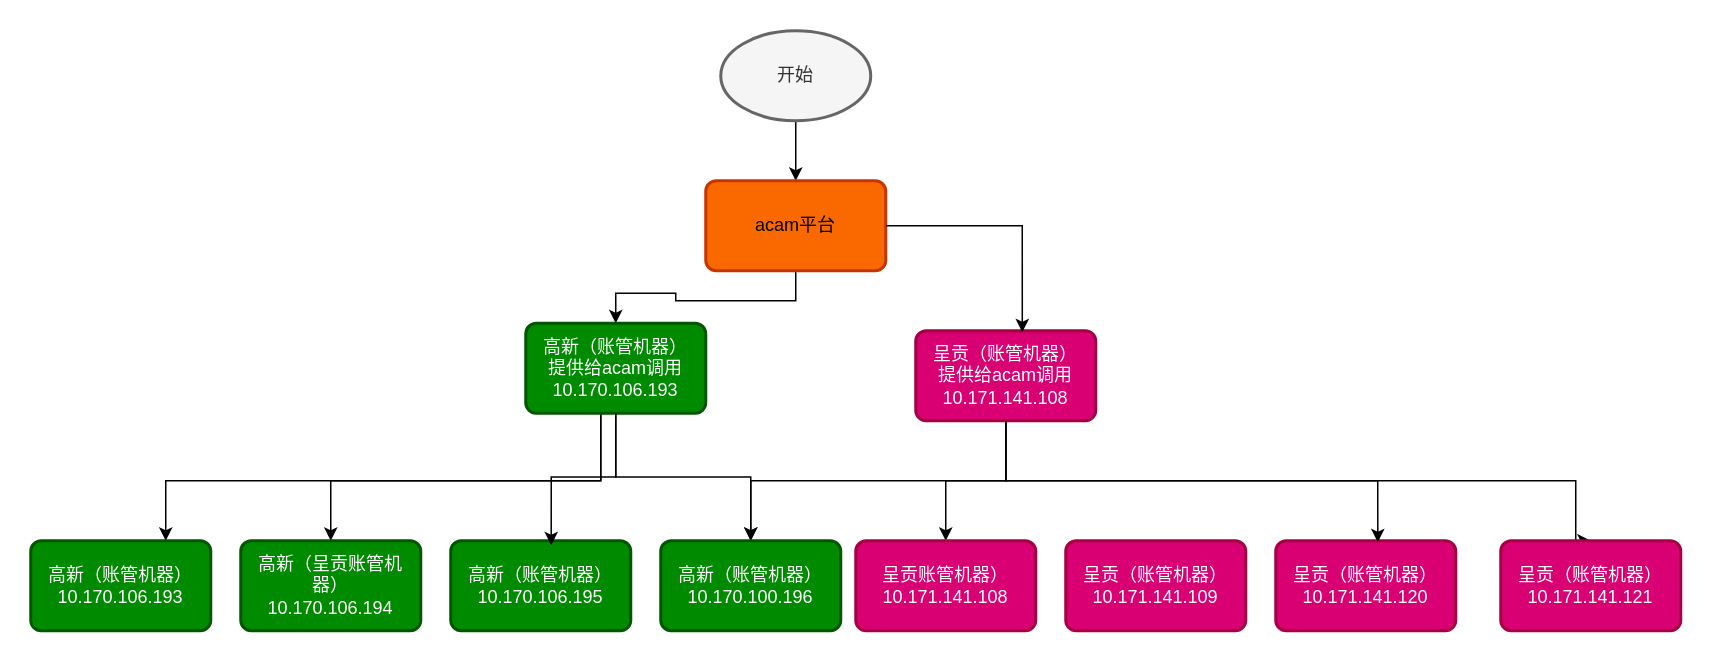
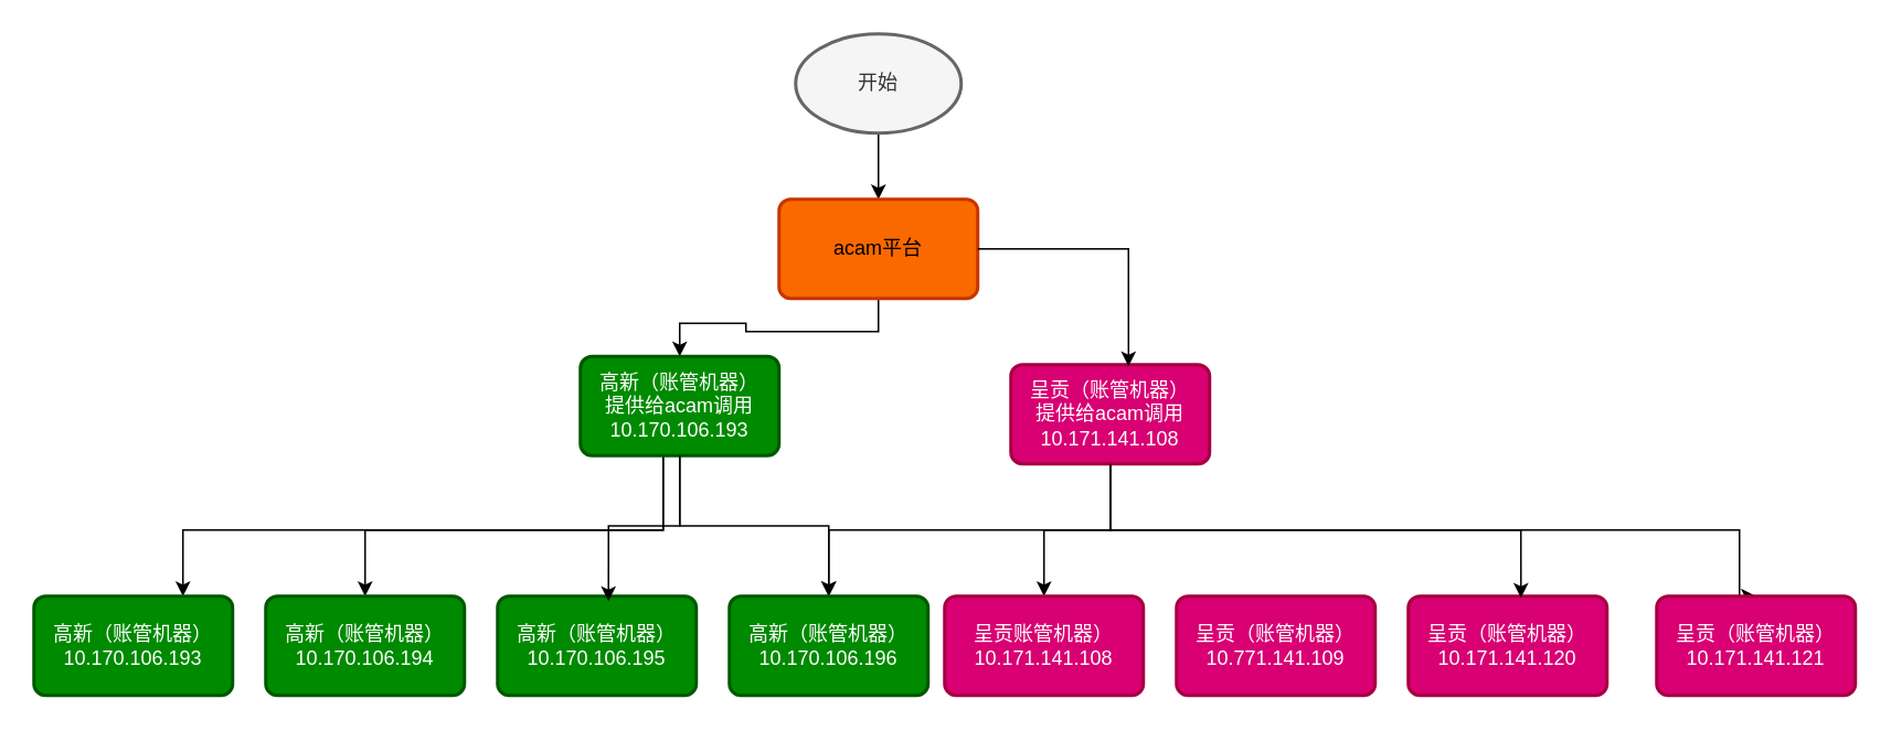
  <mxCell id="0" />
  <mxCell id="1" parent="0" />
  <mxCell id="2" value="" style="edgeStyle=orthogonalEdgeStyle;rounded=0;orthogonalLoop=1;jettySize=auto;html=1;" edge="1" parent="1" source="3" target="5"><mxGeometry relative="1" as="geometry" /></mxCell>
  <mxCell id="3" value="开始" style="strokeWidth=2;html=1;shape=mxgraph.flowchart.start_1;whiteSpace=wrap;fillColor=#f5f5f5;fontColor=#333333;strokeColor=#666666;" vertex="1" parent="1"><mxGeometry x="480" y="20" width="100" height="60" as="geometry" /></mxCell>
  <mxCell id="4" style="edgeStyle=orthogonalEdgeStyle;rounded=0;orthogonalLoop=1;jettySize=auto;html=1;" edge="1" parent="1" source="5" target="9"><mxGeometry relative="1" as="geometry" /></mxCell>
  <mxCell id="5" value="acam平台" style="rounded=1;whiteSpace=wrap;html=1;absoluteArcSize=1;arcSize=14;strokeWidth=2;fillColor=#fa6800;fontColor=#000000;strokeColor=#C73500;" vertex="1" parent="1"><mxGeometry x="470" y="120" width="120" height="60" as="geometry" /></mxCell>
  <mxCell id="6" style="edgeStyle=orthogonalEdgeStyle;rounded=0;orthogonalLoop=1;jettySize=auto;html=1;entryX=0.75;entryY=0;entryDx=0;entryDy=0;" edge="1" parent="1" source="9" target="15"><mxGeometry relative="1" as="geometry"><Array as="points"><mxPoint x="400" y="320" /><mxPoint x="110" y="320" /></Array></mxGeometry></mxCell>
  <mxCell id="7" style="edgeStyle=orthogonalEdgeStyle;rounded=0;orthogonalLoop=1;jettySize=auto;html=1;" edge="1" parent="1" source="9" target="16"><mxGeometry relative="1" as="geometry"><Array as="points"><mxPoint x="400" y="320" /><mxPoint x="220" y="320" /></Array></mxGeometry></mxCell>
  <mxCell id="8" style="edgeStyle=orthogonalEdgeStyle;rounded=0;orthogonalLoop=1;jettySize=auto;html=1;entryX=0.5;entryY=0;entryDx=0;entryDy=0;" edge="1" parent="1" source="9" target="18"><mxGeometry relative="1" as="geometry" /></mxCell>
  <mxCell id="9" value="高新（账管机器）&lt;br&gt;提供给acam调用&lt;br&gt;10.170.106.193" style="rounded=1;whiteSpace=wrap;html=1;absoluteArcSize=1;arcSize=14;strokeWidth=2;fillColor=#008a00;strokeColor=#005700;fontColor=#ffffff;" vertex="1" parent="1"><mxGeometry x="350" y="215" width="120" height="60" as="geometry" /></mxCell>
  <mxCell id="10" style="edgeStyle=orthogonalEdgeStyle;rounded=0;orthogonalLoop=1;jettySize=auto;html=1;entryX=0.5;entryY=0;entryDx=0;entryDy=0;" edge="1" parent="1" source="13" target="18"><mxGeometry relative="1" as="geometry"><Array as="points"><mxPoint x="670" y="320" /><mxPoint x="500" y="320" /></Array></mxGeometry></mxCell>
  <mxCell id="11" style="edgeStyle=orthogonalEdgeStyle;rounded=0;orthogonalLoop=1;jettySize=auto;html=1;entryX=0.5;entryY=0;entryDx=0;entryDy=0;" edge="1" parent="1" source="13" target="19"><mxGeometry relative="1" as="geometry" /></mxCell>
  <mxCell id="12" style="edgeStyle=orthogonalEdgeStyle;rounded=0;orthogonalLoop=1;jettySize=auto;html=1;entryX=0.5;entryY=0;entryDx=0;entryDy=0;" edge="1" parent="1" source="13" target="22"><mxGeometry relative="1" as="geometry"><Array as="points"><mxPoint x="670" y="320" /><mxPoint x="1050" y="320" /></Array></mxGeometry></mxCell>
  <mxCell id="13" value="呈贡（账管机器）&lt;br&gt;提供给acam调用&lt;br&gt;10.171.141.108" style="rounded=1;whiteSpace=wrap;html=1;absoluteArcSize=1;arcSize=14;strokeWidth=2;fillColor=#d80073;strokeColor=#A50040;fontColor=#ffffff;" vertex="1" parent="1"><mxGeometry x="610" y="220" width="120" height="60" as="geometry" /></mxCell>
  <mxCell id="14" style="edgeStyle=orthogonalEdgeStyle;rounded=0;orthogonalLoop=1;jettySize=auto;html=1;entryX=0.592;entryY=0.017;entryDx=0;entryDy=0;entryPerimeter=0;" edge="1" parent="1" source="5" target="13"><mxGeometry relative="1" as="geometry" /></mxCell>
  <mxCell id="15" value="高新（账管机器）&lt;br&gt;10.170.106.193" style="rounded=1;whiteSpace=wrap;html=1;absoluteArcSize=1;arcSize=14;strokeWidth=2;fillColor=#008a00;strokeColor=#005700;fontColor=#ffffff;" vertex="1" parent="1"><mxGeometry x="20" y="360" width="120" height="60" as="geometry" /></mxCell>
- <mxCell id="16" value="高新（呈贡账管机器）&lt;br&gt;10.170.106.194" style="rounded=1;whiteSpace=wrap;html=1;absoluteArcSize=1;arcSize=14;strokeWidth=2;fillColor=#008a00;strokeColor=#005700;fontColor=#ffffff;" vertex="1" parent="1"><mxGeometry x="160" y="360" width="120" height="60" as="geometry" /></mxCell>
+ <mxCell id="16" value="高新（账管机器）&lt;br&gt;10.170.106.194" style="rounded=1;whiteSpace=wrap;html=1;absoluteArcSize=1;arcSize=14;strokeWidth=2;fillColor=#008a00;strokeColor=#005700;fontColor=#ffffff;" vertex="1" parent="1"><mxGeometry x="160" y="360" width="120" height="60" as="geometry" /></mxCell>
  <mxCell id="17" value="高新（账管机器）&lt;br&gt;10.170.106.195" style="rounded=1;whiteSpace=wrap;html=1;absoluteArcSize=1;arcSize=14;strokeWidth=2;fillColor=#008a00;strokeColor=#005700;fontColor=#ffffff;" vertex="1" parent="1"><mxGeometry x="300" y="360" width="120" height="60" as="geometry" /></mxCell>
- <mxCell id="18" value="高新（账管机器）&lt;br&gt;10.170.100.196" style="rounded=1;whiteSpace=wrap;html=1;absoluteArcSize=1;arcSize=14;strokeWidth=2;fillColor=#008a00;strokeColor=#005700;fontColor=#ffffff;" vertex="1" parent="1"><mxGeometry x="440" y="360" width="120" height="60" as="geometry" /></mxCell>
+ <mxCell id="18" value="高新（账管机器）&lt;br&gt;10.170.106.196" style="rounded=1;whiteSpace=wrap;html=1;absoluteArcSize=1;arcSize=14;strokeWidth=2;fillColor=#008a00;strokeColor=#005700;fontColor=#ffffff;" vertex="1" parent="1"><mxGeometry x="440" y="360" width="120" height="60" as="geometry" /></mxCell>
  <mxCell id="19" value="呈贡账管机器）&lt;br&gt;10.171.141.108" style="rounded=1;whiteSpace=wrap;html=1;absoluteArcSize=1;arcSize=14;strokeWidth=2;fillColor=#d80073;fontColor=#ffffff;strokeColor=#A50040;" vertex="1" parent="1"><mxGeometry x="570" y="360" width="120" height="60" as="geometry" /></mxCell>
- <mxCell id="20" value="呈贡（账管机器）&lt;br&gt;10.171.141.109" style="rounded=1;whiteSpace=wrap;html=1;absoluteArcSize=1;arcSize=14;strokeWidth=2;fillColor=#d80073;fontColor=#ffffff;strokeColor=#A50040;" vertex="1" parent="1"><mxGeometry x="710" y="360" width="120" height="60" as="geometry" /></mxCell>
+ <mxCell id="20" value="呈贡（账管机器）&lt;br&gt;10.771.141.109" style="rounded=1;whiteSpace=wrap;html=1;absoluteArcSize=1;arcSize=14;strokeWidth=2;fillColor=#d80073;fontColor=#ffffff;strokeColor=#A50040;" vertex="1" parent="1"><mxGeometry x="710" y="360" width="120" height="60" as="geometry" /></mxCell>
  <mxCell id="21" value="呈贡（账管机器）&lt;br&gt;10.171.141.120" style="rounded=1;whiteSpace=wrap;html=1;absoluteArcSize=1;arcSize=14;strokeWidth=2;fillColor=#d80073;fontColor=#ffffff;strokeColor=#A50040;" vertex="1" parent="1"><mxGeometry x="850" y="360" width="120" height="60" as="geometry" /></mxCell>
  <mxCell id="22" value="呈贡（账管机器）&lt;br&gt;10.171.141.121" style="rounded=1;whiteSpace=wrap;html=1;absoluteArcSize=1;arcSize=14;strokeWidth=2;fillColor=#d80073;fontColor=#ffffff;strokeColor=#A50040;" vertex="1" parent="1"><mxGeometry x="1000" y="360" width="120" height="60" as="geometry" /></mxCell>
  <mxCell id="23" style="edgeStyle=orthogonalEdgeStyle;rounded=0;orthogonalLoop=1;jettySize=auto;html=1;entryX=0.558;entryY=0.05;entryDx=0;entryDy=0;entryPerimeter=0;" edge="1" parent="1" source="9" target="17"><mxGeometry relative="1" as="geometry" /></mxCell>
  <mxCell id="24" style="edgeStyle=orthogonalEdgeStyle;rounded=0;orthogonalLoop=1;jettySize=auto;html=1;entryX=0.567;entryY=0.017;entryDx=0;entryDy=0;entryPerimeter=0;" edge="1" parent="1" source="13" target="21"><mxGeometry relative="1" as="geometry"><Array as="points"><mxPoint x="670" y="320" /><mxPoint x="918" y="320" /></Array></mxGeometry></mxCell>
